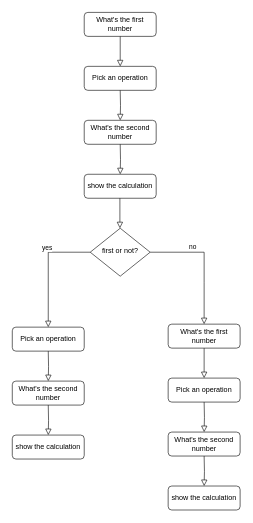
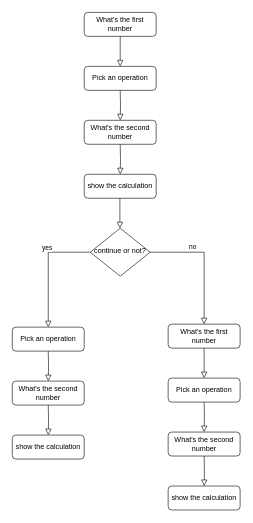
  <mxCell id="0" />
  <mxCell id="1" parent="0" />
  <mxCell id="2" value="What's the first number" style="rounded=1;whiteSpace=wrap;html=1;fontSize=12;glass=0;strokeWidth=1;shadow=0;" parent="1" vertex="1"><mxGeometry x="140" y="20" width="120" height="40" as="geometry" /></mxCell>
  <mxCell id="3" value="" style="rounded=0;html=1;jettySize=auto;orthogonalLoop=1;fontSize=11;endArrow=block;endFill=0;endSize=8;strokeWidth=1;shadow=0;labelBackgroundColor=none;edgeStyle=orthogonalEdgeStyle;exitX=0.5;exitY=1;exitDx=0;exitDy=0;" edge="1" parent="1" source="2" target="4"><mxGeometry x="0.333" y="20" relative="1" as="geometry"><mxPoint as="offset" /><mxPoint x="200" y="60" as="sourcePoint" /><mxPoint x="200" y="130" as="targetPoint" /></mxGeometry></mxCell>
  <mxCell id="4" value="Pick an operation" style="rounded=1;whiteSpace=wrap;html=1;fontSize=12;glass=0;strokeWidth=1;shadow=0;" vertex="1" parent="1"><mxGeometry x="140" y="110" width="120" height="40" as="geometry" /></mxCell>
  <mxCell id="5" value="" style="rounded=0;html=1;jettySize=auto;orthogonalLoop=1;fontSize=11;endArrow=block;endFill=0;endSize=8;strokeWidth=1;shadow=0;labelBackgroundColor=none;edgeStyle=orthogonalEdgeStyle;exitX=0.5;exitY=1;exitDx=0;exitDy=0;" edge="1" parent="1" target="6"><mxGeometry x="0.333" y="20" relative="1" as="geometry"><mxPoint as="offset" /><mxPoint x="200" y="150" as="sourcePoint" /><mxPoint x="200" y="220" as="targetPoint" /></mxGeometry></mxCell>
  <mxCell id="6" value="What's the second number" style="rounded=1;whiteSpace=wrap;html=1;fontSize=12;glass=0;strokeWidth=1;shadow=0;" vertex="1" parent="1"><mxGeometry x="140" y="200" width="120" height="40" as="geometry" /></mxCell>
  <mxCell id="7" value="" style="rounded=0;html=1;jettySize=auto;orthogonalLoop=1;fontSize=11;endArrow=block;endFill=0;endSize=8;strokeWidth=1;shadow=0;labelBackgroundColor=none;edgeStyle=orthogonalEdgeStyle;exitX=0.5;exitY=1;exitDx=0;exitDy=0;" edge="1" parent="1" target="8"><mxGeometry x="0.333" y="20" relative="1" as="geometry"><mxPoint as="offset" /><mxPoint x="200" y="240" as="sourcePoint" /><mxPoint x="200" y="310" as="targetPoint" /></mxGeometry></mxCell>
  <mxCell id="8" value="show the calculation" style="rounded=1;whiteSpace=wrap;html=1;fontSize=12;glass=0;strokeWidth=1;shadow=0;" vertex="1" parent="1"><mxGeometry x="140" y="290" width="120" height="40" as="geometry" /></mxCell>
- <mxCell id="9" value="first or not?" style="rhombus;whiteSpace=wrap;html=1;shadow=0;fontFamily=Helvetica;fontSize=12;align=center;strokeWidth=1;spacing=6;spacingTop=-4;" vertex="1" parent="1"><mxGeometry x="150" y="380" width="100" height="80" as="geometry" /></mxCell>
+ <mxCell id="9" value="continue or not?" style="rhombus;whiteSpace=wrap;html=1;shadow=0;fontFamily=Helvetica;fontSize=12;align=center;strokeWidth=1;spacing=6;spacingTop=-4;" vertex="1" parent="1"><mxGeometry x="150" y="380" width="100" height="80" as="geometry" /></mxCell>
  <mxCell id="10" value="" style="rounded=0;html=1;jettySize=auto;orthogonalLoop=1;fontSize=11;endArrow=block;endFill=0;endSize=8;strokeWidth=1;shadow=0;labelBackgroundColor=none;edgeStyle=orthogonalEdgeStyle;exitX=0.5;exitY=1;exitDx=0;exitDy=0;" edge="1" parent="1"><mxGeometry x="0.333" y="20" relative="1" as="geometry"><mxPoint as="offset" /><mxPoint x="199.5" y="330" as="sourcePoint" /><mxPoint x="199.5" y="380" as="targetPoint" /></mxGeometry></mxCell>
  <mxCell id="11" value="" style="rounded=0;html=1;jettySize=auto;orthogonalLoop=1;fontSize=11;endArrow=block;endFill=0;endSize=8;strokeWidth=1;shadow=0;labelBackgroundColor=none;edgeStyle=orthogonalEdgeStyle;exitX=0.5;exitY=1;exitDx=0;exitDy=0;" edge="1" parent="1"><mxGeometry x="0.333" y="20" relative="1" as="geometry"><mxPoint as="offset" /><mxPoint x="250" y="420" as="sourcePoint" /><mxPoint x="340" y="540" as="targetPoint" /><Array as="points"><mxPoint x="340" y="420" /><mxPoint x="340" y="470" /></Array></mxGeometry></mxCell>
  <mxCell id="12" value="no" style="edgeLabel;html=1;align=center;verticalAlign=middle;resizable=0;points=[];" vertex="1" connectable="0" parent="11"><mxGeometry x="-0.295" y="1" relative="1" as="geometry"><mxPoint x="-4" y="-9" as="offset" /></mxGeometry></mxCell>
  <mxCell id="13" value="" style="rounded=0;html=1;jettySize=auto;orthogonalLoop=1;fontSize=11;endArrow=block;endFill=0;endSize=8;strokeWidth=1;shadow=0;labelBackgroundColor=none;edgeStyle=orthogonalEdgeStyle;exitX=0;exitY=0.5;exitDx=0;exitDy=0;" edge="1" parent="1" source="9"><mxGeometry x="0.333" y="20" relative="1" as="geometry"><mxPoint as="offset" /><mxPoint x="-10" y="460" as="sourcePoint" /><mxPoint x="80" y="545" as="targetPoint" /><Array as="points"><mxPoint x="80" y="420" /></Array></mxGeometry></mxCell>
  <mxCell id="14" value="yes" style="edgeLabel;html=1;align=center;verticalAlign=middle;resizable=0;points=[];" vertex="1" connectable="0" parent="13"><mxGeometry x="-0.295" y="1" relative="1" as="geometry"><mxPoint x="-4" y="-9" as="offset" /></mxGeometry></mxCell>
  <mxCell id="15" value="What's the first number" style="rounded=1;whiteSpace=wrap;html=1;fontSize=12;glass=0;strokeWidth=1;shadow=0;" vertex="1" parent="1"><mxGeometry x="280" y="540" width="120" height="40" as="geometry" /></mxCell>
  <mxCell id="16" value="" style="rounded=0;html=1;jettySize=auto;orthogonalLoop=1;fontSize=11;endArrow=block;endFill=0;endSize=8;strokeWidth=1;shadow=0;labelBackgroundColor=none;edgeStyle=orthogonalEdgeStyle;exitX=0.5;exitY=1;exitDx=0;exitDy=0;" edge="1" parent="1" source="15" target="17"><mxGeometry x="0.333" y="20" relative="1" as="geometry"><mxPoint as="offset" /><mxPoint x="340" y="580" as="sourcePoint" /><mxPoint x="340" y="650" as="targetPoint" /></mxGeometry></mxCell>
  <mxCell id="17" value="Pick an operation" style="rounded=1;whiteSpace=wrap;html=1;fontSize=12;glass=0;strokeWidth=1;shadow=0;" vertex="1" parent="1"><mxGeometry x="280" y="630" width="120" height="40" as="geometry" /></mxCell>
  <mxCell id="18" value="" style="rounded=0;html=1;jettySize=auto;orthogonalLoop=1;fontSize=11;endArrow=block;endFill=0;endSize=8;strokeWidth=1;shadow=0;labelBackgroundColor=none;edgeStyle=orthogonalEdgeStyle;exitX=0.5;exitY=1;exitDx=0;exitDy=0;" edge="1" parent="1" target="19"><mxGeometry x="0.333" y="20" relative="1" as="geometry"><mxPoint as="offset" /><mxPoint x="340" y="670" as="sourcePoint" /><mxPoint x="340" y="740" as="targetPoint" /></mxGeometry></mxCell>
  <mxCell id="19" value="What's the second number" style="rounded=1;whiteSpace=wrap;html=1;fontSize=12;glass=0;strokeWidth=1;shadow=0;" vertex="1" parent="1"><mxGeometry x="280" y="720" width="120" height="40" as="geometry" /></mxCell>
  <mxCell id="20" value="" style="rounded=0;html=1;jettySize=auto;orthogonalLoop=1;fontSize=11;endArrow=block;endFill=0;endSize=8;strokeWidth=1;shadow=0;labelBackgroundColor=none;edgeStyle=orthogonalEdgeStyle;exitX=0.5;exitY=1;exitDx=0;exitDy=0;" edge="1" parent="1" target="21"><mxGeometry x="0.333" y="20" relative="1" as="geometry"><mxPoint as="offset" /><mxPoint x="340" y="760" as="sourcePoint" /><mxPoint x="340" y="830" as="targetPoint" /></mxGeometry></mxCell>
  <mxCell id="21" value="show the calculation" style="rounded=1;whiteSpace=wrap;html=1;fontSize=12;glass=0;strokeWidth=1;shadow=0;" vertex="1" parent="1"><mxGeometry x="280" y="810" width="120" height="40" as="geometry" /></mxCell>
  <mxCell id="22" value="Pick an operation" style="rounded=1;whiteSpace=wrap;html=1;fontSize=12;glass=0;strokeWidth=1;shadow=0;" vertex="1" parent="1"><mxGeometry x="20" y="545" width="120" height="40" as="geometry" /></mxCell>
  <mxCell id="23" value="" style="rounded=0;html=1;jettySize=auto;orthogonalLoop=1;fontSize=11;endArrow=block;endFill=0;endSize=8;strokeWidth=1;shadow=0;labelBackgroundColor=none;edgeStyle=orthogonalEdgeStyle;exitX=0.5;exitY=1;exitDx=0;exitDy=0;" edge="1" parent="1" target="24"><mxGeometry x="0.333" y="20" relative="1" as="geometry"><mxPoint as="offset" /><mxPoint x="80" y="585" as="sourcePoint" /><mxPoint x="80" y="655" as="targetPoint" /></mxGeometry></mxCell>
  <mxCell id="24" value="What's the second number" style="rounded=1;whiteSpace=wrap;html=1;fontSize=12;glass=0;strokeWidth=1;shadow=0;" vertex="1" parent="1"><mxGeometry x="20" y="635" width="120" height="40" as="geometry" /></mxCell>
  <mxCell id="25" value="" style="rounded=0;html=1;jettySize=auto;orthogonalLoop=1;fontSize=11;endArrow=block;endFill=0;endSize=8;strokeWidth=1;shadow=0;labelBackgroundColor=none;edgeStyle=orthogonalEdgeStyle;exitX=0.5;exitY=1;exitDx=0;exitDy=0;" edge="1" parent="1" target="26"><mxGeometry x="0.333" y="20" relative="1" as="geometry"><mxPoint as="offset" /><mxPoint x="80" y="675" as="sourcePoint" /><mxPoint x="80" y="745" as="targetPoint" /></mxGeometry></mxCell>
  <mxCell id="26" value="show the calculation" style="rounded=1;whiteSpace=wrap;html=1;fontSize=12;glass=0;strokeWidth=1;shadow=0;" vertex="1" parent="1"><mxGeometry x="20" y="725" width="120" height="40" as="geometry" /></mxCell>
